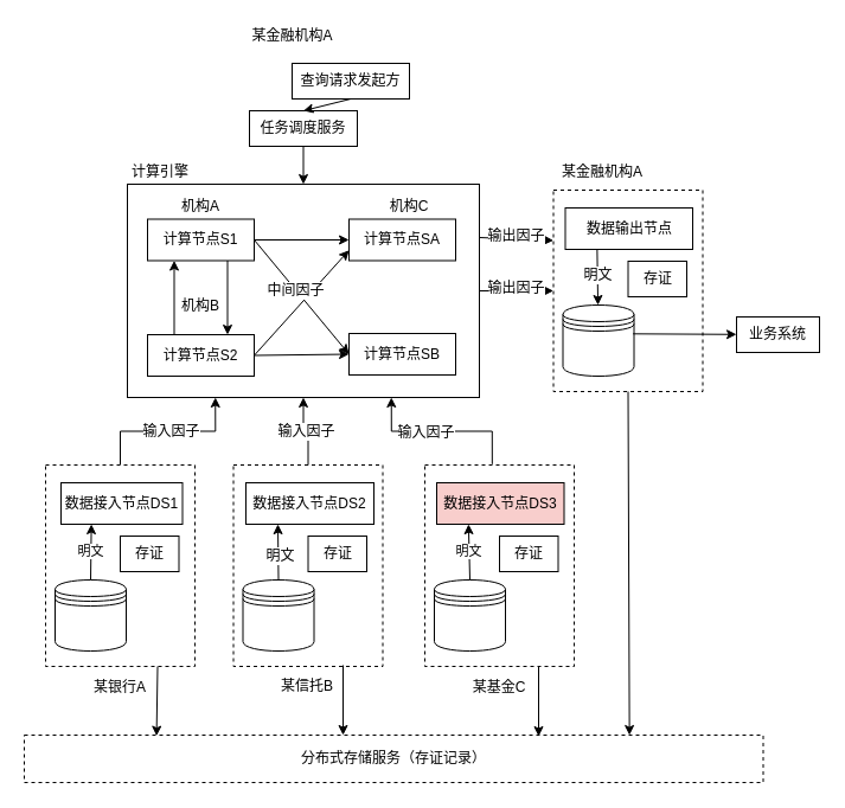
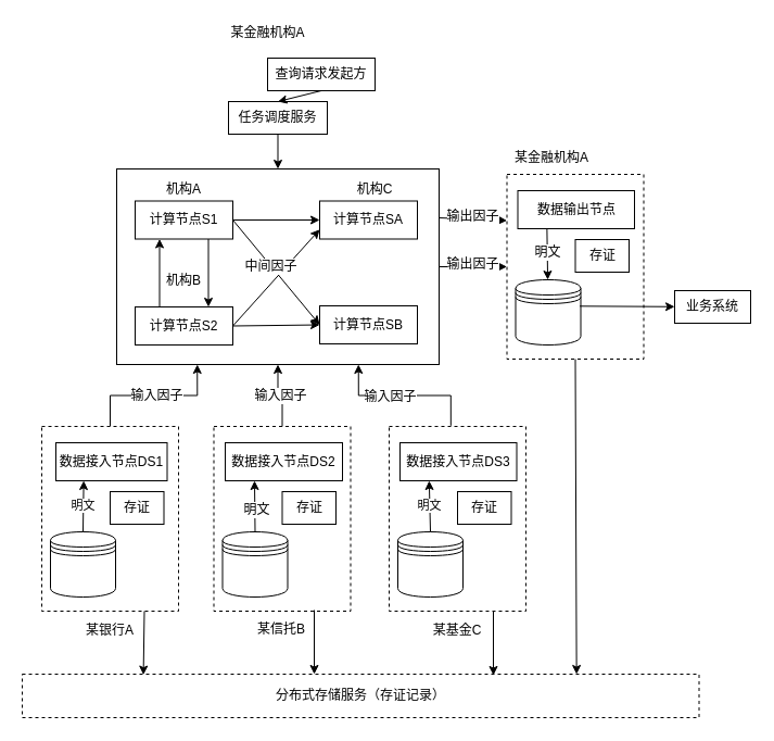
  <mxCell id="0" />
  <mxCell id="1" parent="0" />
  <mxCell id="2" value="" style="rounded=0;whiteSpace=wrap;html=1;dashed=1;" parent="1" vertex="1"><mxGeometry x="196.5" y="392" width="126" height="170" as="geometry" /></mxCell>
  <mxCell id="3" value="" style="rounded=0;whiteSpace=wrap;html=1;fillColor=none;labelPosition=center;verticalLabelPosition=middle;align=center;verticalAlign=middle;" parent="1" vertex="1"><mxGeometry x="107" y="155" width="297" height="180" as="geometry" /></mxCell>
  <mxCell id="4" value="查询请求发起方" style="rounded=0;whiteSpace=wrap;html=1;" parent="1" vertex="1"><mxGeometry x="246" y="53" width="99" height="30" as="geometry" /></mxCell>
  <mxCell id="5" value="" style="edgeStyle=orthogonalEdgeStyle;rounded=0;orthogonalLoop=1;jettySize=auto;html=1;entryX=0.25;entryY=1;entryDx=0;entryDy=0;exitX=0.5;exitY=0;exitDx=0;exitDy=0;" parent="1" source="34" target="3" edge="1"><mxGeometry relative="1" as="geometry"><mxPoint x="104" y="185" as="targetPoint" /><mxPoint x="104" y="395" as="sourcePoint" /></mxGeometry></mxCell>
  <mxCell id="6" value="输入因子" style="text;html=1;align=center;verticalAlign=middle;resizable=0;points=[];labelBackgroundColor=#ffffff;" parent="5" vertex="1" connectable="0"><mxGeometry x="0.038" relative="1" as="geometry"><mxPoint as="offset" /></mxGeometry></mxCell>
  <mxCell id="7" value="数据接入节点DS2" style="rounded=0;whiteSpace=wrap;html=1;" parent="1" vertex="1"><mxGeometry x="207" y="407" width="108" height="35" as="geometry" /></mxCell>
  <mxCell id="8" value="任务调度服务" style="rounded=0;whiteSpace=wrap;html=1;" parent="1" vertex="1"><mxGeometry x="210" y="93" width="91" height="30" as="geometry" /></mxCell>
  <mxCell id="9" value="" style="edgeStyle=orthogonalEdgeStyle;rounded=0;orthogonalLoop=1;jettySize=auto;html=1;entryX=0.75;entryY=1;entryDx=0;entryDy=0;exitX=0.451;exitY=-0.004;exitDx=0;exitDy=0;exitPerimeter=0;" parent="1" source="40" target="3" edge="1"><mxGeometry relative="1" as="geometry"><mxPoint x="407.5" y="395" as="sourcePoint" /><mxPoint x="107" y="364.66" as="targetPoint" /></mxGeometry></mxCell>
  <mxCell id="10" value="输入因子" style="text;html=1;align=center;verticalAlign=middle;resizable=0;points=[];labelBackgroundColor=#ffffff;" parent="9" vertex="1" connectable="0"><mxGeometry x="0.192" y="1" relative="1" as="geometry"><mxPoint as="offset" /></mxGeometry></mxCell>
  <mxCell id="11" value="" style="endArrow=classic;html=1;entryX=0.5;entryY=0;entryDx=0;entryDy=0;exitX=0.5;exitY=1;exitDx=0;exitDy=0;" parent="1" source="8" target="3" edge="1"><mxGeometry width="50" height="50" relative="1" as="geometry"><mxPoint x="154" y="175" as="sourcePoint" /><mxPoint x="204" y="125" as="targetPoint" /></mxGeometry></mxCell>
  <mxCell id="12" value="" style="endArrow=classic;html=1;entryX=0.5;entryY=0;entryDx=0;entryDy=0;exitX=0.5;exitY=1;exitDx=0;exitDy=0;" parent="1" source="4" target="8" edge="1"><mxGeometry width="50" height="50" relative="1" as="geometry"><mxPoint x="154" y="186" as="sourcePoint" /><mxPoint x="204" y="136" as="targetPoint" /></mxGeometry></mxCell>
  <mxCell id="13" value="" style="endArrow=classic;html=1;entryX=0;entryY=0.5;entryDx=0;entryDy=0;" parent="1" source="3" target="49" edge="1"><mxGeometry width="50" height="50" relative="1" as="geometry"><mxPoint x="154" y="185" as="sourcePoint" /><mxPoint x="459" y="245" as="targetPoint" /></mxGeometry></mxCell>
  <mxCell id="14" value="输出因子" style="text;html=1;align=center;verticalAlign=middle;resizable=0;points=[];labelBackgroundColor=#ffffff;" parent="13" vertex="1" connectable="0"><mxGeometry x="-0.056" y="3" relative="1" as="geometry"><mxPoint as="offset" /></mxGeometry></mxCell>
  <mxCell id="15" value="存证" style="rounded=0;whiteSpace=wrap;html=1;fillColor=none;" parent="1" vertex="1"><mxGeometry x="259.5" y="452" width="49.5" height="30" as="geometry" /></mxCell>
  <mxCell id="16" value="计算节点S1" style="rounded=0;whiteSpace=wrap;html=1;fillColor=none;" parent="1" vertex="1"><mxGeometry x="124" y="184.5" width="90" height="35" as="geometry" /></mxCell>
  <mxCell id="17" value="" style="endArrow=classic;html=1;exitX=0.25;exitY=0;exitDx=0;exitDy=0;entryX=0.25;entryY=1;entryDx=0;entryDy=0;" parent="1" source="18" target="16" edge="1"><mxGeometry width="50" height="50" relative="1" as="geometry"><mxPoint x="154" y="255" as="sourcePoint" /><mxPoint x="354" y="240" as="targetPoint" /></mxGeometry></mxCell>
  <mxCell id="18" value="计算节点S2" style="rounded=0;whiteSpace=wrap;html=1;fillColor=none;" parent="1" vertex="1"><mxGeometry x="124" y="282" width="90" height="35" as="geometry" /></mxCell>
  <mxCell id="19" value="计算节点SB" style="rounded=0;whiteSpace=wrap;html=1;fillColor=none;" parent="1" vertex="1"><mxGeometry x="294" y="281" width="90" height="35" as="geometry" /></mxCell>
  <mxCell id="20" value="计算节点SA" style="rounded=0;whiteSpace=wrap;html=1;fillColor=none;" parent="1" vertex="1"><mxGeometry x="294" y="184.5" width="90" height="35" as="geometry" /></mxCell>
  <mxCell id="21" value="" style="endArrow=classic;html=1;exitX=0.75;exitY=1;exitDx=0;exitDy=0;entryX=0.75;entryY=0;entryDx=0;entryDy=0;" parent="1" source="16" target="18" edge="1"><mxGeometry width="50" height="50" relative="1" as="geometry"><mxPoint x="166.5" y="280" as="sourcePoint" /><mxPoint x="166.5" y="232.5" as="targetPoint" /></mxGeometry></mxCell>
  <mxCell id="22" value="" style="endArrow=classic;html=1;exitX=1;exitY=0.5;exitDx=0;exitDy=0;entryX=0;entryY=0.5;entryDx=0;entryDy=0;" parent="1" source="16" target="20" edge="1"><mxGeometry width="50" height="50" relative="1" as="geometry"><mxPoint x="211.5" y="232.5" as="sourcePoint" /><mxPoint x="211.5" y="280" as="targetPoint" /></mxGeometry></mxCell>
  <mxCell id="23" value="" style="endArrow=classic;html=1;exitX=1;exitY=0.5;exitDx=0;exitDy=0;entryX=0;entryY=0.5;entryDx=0;entryDy=0;" parent="1" source="18" target="19" edge="1"><mxGeometry width="50" height="50" relative="1" as="geometry"><mxPoint x="211.5" y="232.5" as="sourcePoint" /><mxPoint x="211.5" y="280" as="targetPoint" /></mxGeometry></mxCell>
  <mxCell id="24" value="" style="endArrow=classic;html=1;exitX=1;exitY=0.5;exitDx=0;exitDy=0;entryX=0;entryY=0.75;entryDx=0;entryDy=0;" parent="1" source="18" target="20" edge="1"><mxGeometry width="50" height="50" relative="1" as="geometry"><mxPoint x="211.5" y="232.5" as="sourcePoint" /><mxPoint x="211.5" y="280" as="targetPoint" /></mxGeometry></mxCell>
  <mxCell id="25" value="" style="endArrow=classic;html=1;exitX=1;exitY=0.5;exitDx=0;exitDy=0;entryX=0;entryY=0.5;entryDx=0;entryDy=0;" parent="1" source="16" target="19" edge="1"><mxGeometry width="50" height="50" relative="1" as="geometry"><mxPoint x="224" y="297.5" as="sourcePoint" /><mxPoint x="304" y="223.75" as="targetPoint" /></mxGeometry></mxCell>
  <mxCell id="26" value="中间因子" style="text;html=1;align=center;verticalAlign=middle;resizable=0;points=[];labelBackgroundColor=#ffffff;" parent="25" vertex="1" connectable="0"><mxGeometry x="-0.128" y="-1" relative="1" as="geometry"><mxPoint as="offset" /></mxGeometry></mxCell>
  <mxCell id="27" value="机构C" style="text;html=1;strokeColor=none;fillColor=none;align=center;verticalAlign=middle;whiteSpace=wrap;rounded=0;" parent="1" vertex="1"><mxGeometry x="315" y="163.5" width="60" height="20" as="geometry" /></mxCell>
  <mxCell id="28" value="机构A" style="text;html=1;strokeColor=none;fillColor=none;align=center;verticalAlign=middle;whiteSpace=wrap;rounded=0;" parent="1" vertex="1"><mxGeometry x="139" y="163.5" width="60" height="20" as="geometry" /></mxCell>
  <mxCell id="29" value="机构B" style="text;html=1;strokeColor=none;fillColor=none;align=center;verticalAlign=middle;whiteSpace=wrap;rounded=0;" parent="1" vertex="1"><mxGeometry x="139" y="248" width="60" height="20" as="geometry" /></mxCell>
  <mxCell id="30" value="" style="shape=datastore;whiteSpace=wrap;html=1;" parent="1" vertex="1"><mxGeometry x="204.5" y="489" width="60" height="60" as="geometry" /></mxCell>
  <mxCell id="31" value="" style="endArrow=classic;html=1;exitX=0.5;exitY=0;exitDx=0;exitDy=0;entryX=0.25;entryY=1;entryDx=0;entryDy=0;" parent="1" source="30" target="7" edge="1"><mxGeometry width="50" height="50" relative="1" as="geometry"><mxPoint x="259" y="452" as="sourcePoint" /><mxPoint x="309" y="402" as="targetPoint" /></mxGeometry></mxCell>
  <mxCell id="32" value="明文" style="text;html=1;align=center;verticalAlign=middle;resizable=0;points=[];labelBackgroundColor=#ffffff;" parent="31" vertex="1" connectable="0"><mxGeometry x="-0.142" y="-1" relative="1" as="geometry"><mxPoint as="offset" /></mxGeometry></mxCell>
  <mxCell id="33" value="某信托B" style="text;html=1;strokeColor=none;fillColor=none;align=center;verticalAlign=middle;whiteSpace=wrap;rounded=0;" parent="1" vertex="1"><mxGeometry x="229" y="569" width="60" height="20" as="geometry" /></mxCell>
  <mxCell id="34" value="" style="rounded=0;whiteSpace=wrap;html=1;dashed=1;" parent="1" vertex="1"><mxGeometry x="38" y="392" width="126" height="170" as="geometry" /></mxCell>
  <mxCell id="35" value="数据接入节点DS1" style="rounded=0;whiteSpace=wrap;html=1;" parent="1" vertex="1"><mxGeometry x="51" y="407" width="102.5" height="35" as="geometry" /></mxCell>
  <mxCell id="36" value="存证" style="rounded=0;whiteSpace=wrap;html=1;fillColor=none;" parent="1" vertex="1"><mxGeometry x="101" y="452" width="49.5" height="30" as="geometry" /></mxCell>
  <mxCell id="37" value="" style="shape=datastore;whiteSpace=wrap;html=1;" parent="1" vertex="1"><mxGeometry x="46" y="489" width="60" height="60" as="geometry" /></mxCell>
  <mxCell id="38" value="明文" style="endArrow=classic;html=1;exitX=0.5;exitY=0;exitDx=0;exitDy=0;entryX=0.25;entryY=1;entryDx=0;entryDy=0;" parent="1" source="37" target="35" edge="1"><mxGeometry width="50" height="50" relative="1" as="geometry"><mxPoint x="100.5" y="452" as="sourcePoint" /><mxPoint x="150.5" y="402" as="targetPoint" /></mxGeometry></mxCell>
  <mxCell id="39" value="某银行A" style="text;html=1;strokeColor=none;fillColor=none;align=center;verticalAlign=middle;whiteSpace=wrap;rounded=0;" parent="1" vertex="1"><mxGeometry x="70.5" y="570" width="60" height="20" as="geometry" /></mxCell>
  <mxCell id="40" value="" style="rounded=0;whiteSpace=wrap;html=1;dashed=1;" parent="1" vertex="1"><mxGeometry x="358" y="392" width="126" height="170" as="geometry" /></mxCell>
- <mxCell id="41" value="数据接入节点DS3" style="rounded=0;whiteSpace=wrap;html=1;fillColor=#f8cecc;" parent="1" vertex="1"><mxGeometry x="368" y="407" width="107.5" height="35" as="geometry" /></mxCell>
+ <mxCell id="41" value="数据接入节点DS3" style="rounded=0;whiteSpace=wrap;html=1;" parent="1" vertex="1"><mxGeometry x="368" y="407" width="107.5" height="35" as="geometry" /></mxCell>
  <mxCell id="42" value="存证" style="rounded=0;whiteSpace=wrap;html=1;fillColor=none;" parent="1" vertex="1"><mxGeometry x="421" y="452" width="49.5" height="30" as="geometry" /></mxCell>
  <mxCell id="43" value="" style="shape=datastore;whiteSpace=wrap;html=1;" parent="1" vertex="1"><mxGeometry x="366" y="489" width="60" height="60" as="geometry" /></mxCell>
  <mxCell id="44" value="明文" style="endArrow=classic;html=1;exitX=0.5;exitY=0;exitDx=0;exitDy=0;entryX=0.25;entryY=1;entryDx=0;entryDy=0;" parent="1" source="43" target="41" edge="1"><mxGeometry width="50" height="50" relative="1" as="geometry"><mxPoint x="420.5" y="452" as="sourcePoint" /><mxPoint x="470.5" y="402" as="targetPoint" /></mxGeometry></mxCell>
  <mxCell id="45" value="某基金C" style="text;html=1;strokeColor=none;fillColor=none;align=center;verticalAlign=middle;whiteSpace=wrap;rounded=0;" parent="1" vertex="1"><mxGeometry x="390.5" y="570" width="60" height="20" as="geometry" /></mxCell>
  <mxCell id="46" value="" style="edgeStyle=orthogonalEdgeStyle;rounded=0;orthogonalLoop=1;jettySize=auto;html=1;entryX=0.5;entryY=1;entryDx=0;entryDy=0;" parent="1" source="2" target="3" edge="1"><mxGeometry relative="1" as="geometry"><mxPoint x="191.25" y="345" as="targetPoint" /><mxPoint x="114" y="405" as="sourcePoint" /></mxGeometry></mxCell>
  <mxCell id="47" value="输入因子" style="text;html=1;align=center;verticalAlign=middle;resizable=0;points=[];labelBackgroundColor=#ffffff;" parent="46" vertex="1" connectable="0"><mxGeometry x="0.018" relative="1" as="geometry"><mxPoint as="offset" /></mxGeometry></mxCell>
  <mxCell id="48" value="某金融机构A" style="text;html=1;strokeColor=none;fillColor=none;align=center;verticalAlign=middle;whiteSpace=wrap;rounded=0;" parent="1" vertex="1"><mxGeometry x="207" y="20" width="79.25" height="20" as="geometry" /></mxCell>
  <mxCell id="49" value="" style="rounded=0;whiteSpace=wrap;html=1;dashed=1;" parent="1" vertex="1"><mxGeometry x="466.5" y="160" width="126" height="170" as="geometry" /></mxCell>
  <mxCell id="50" value="数据输出节点" style="rounded=0;whiteSpace=wrap;html=1;" parent="1" vertex="1"><mxGeometry x="476.5" y="175" width="107.5" height="35" as="geometry" /></mxCell>
  <mxCell id="51" value="存证" style="rounded=0;whiteSpace=wrap;html=1;fillColor=none;" parent="1" vertex="1"><mxGeometry x="529.5" y="220" width="49.5" height="30" as="geometry" /></mxCell>
  <mxCell id="52" value="" style="shape=datastore;whiteSpace=wrap;html=1;" parent="1" vertex="1"><mxGeometry x="474.5" y="257" width="60" height="60" as="geometry" /></mxCell>
  <mxCell id="53" value="" style="endArrow=classic;html=1;exitX=0.25;exitY=1;exitDx=0;exitDy=0;" parent="1" source="50" target="52" edge="1"><mxGeometry width="50" height="50" relative="1" as="geometry"><mxPoint x="529" y="220" as="sourcePoint" /><mxPoint x="579" y="170" as="targetPoint" /></mxGeometry></mxCell>
  <mxCell id="54" value="明文" style="text;html=1;align=center;verticalAlign=middle;resizable=0;points=[];labelBackgroundColor=#ffffff;" parent="53" vertex="1" connectable="0"><mxGeometry x="-0.057" relative="1" as="geometry"><mxPoint as="offset" /></mxGeometry></mxCell>
  <mxCell id="55" value="某金融机构A" style="text;html=1;strokeColor=none;fillColor=none;align=center;verticalAlign=middle;whiteSpace=wrap;rounded=0;" parent="1" vertex="1"><mxGeometry x="466.5" y="135" width="81.75" height="20" as="geometry" /></mxCell>
  <mxCell id="56" value="分布式存储服务（存证记录）" style="rounded=0;whiteSpace=wrap;html=1;dashed=1;" parent="1" vertex="1"><mxGeometry x="20" y="620" width="623.5" height="40" as="geometry" /></mxCell>
  <mxCell id="57" value="" style="endArrow=classic;html=1;exitX=0.985;exitY=0.405;exitDx=0;exitDy=0;exitPerimeter=0;" parent="1" source="52" target="58" edge="1"><mxGeometry width="50" height="50" relative="1" as="geometry"><mxPoint x="534" y="290" as="sourcePoint" /><mxPoint x="624" y="280" as="targetPoint" /></mxGeometry></mxCell>
  <mxCell id="58" value="业务系统" style="rounded=0;whiteSpace=wrap;html=1;" parent="1" vertex="1"><mxGeometry x="621" y="267" width="70" height="30" as="geometry" /></mxCell>
  <mxCell id="59" value="" style="endArrow=classic;html=1;exitX=0.5;exitY=1;exitDx=0;exitDy=0;entryX=0.819;entryY=0;entryDx=0;entryDy=0;entryPerimeter=0;" parent="1" source="49" target="56" edge="1"><mxGeometry width="50" height="50" relative="1" as="geometry"><mxPoint x="304" y="500" as="sourcePoint" /><mxPoint x="354" y="450" as="targetPoint" /></mxGeometry></mxCell>
  <mxCell id="60" value="" style="endArrow=classic;html=1;exitX=0.75;exitY=1;exitDx=0;exitDy=0;entryX=0.179;entryY=0.015;entryDx=0;entryDy=0;entryPerimeter=0;" parent="1" source="34" target="56" edge="1"><mxGeometry width="50" height="50" relative="1" as="geometry"><mxPoint x="126" y="560" as="sourcePoint" /><mxPoint x="126" y="620" as="targetPoint" /></mxGeometry></mxCell>
  <mxCell id="61" value="" style="endArrow=classic;html=1;entryX=0.179;entryY=0.015;entryDx=0;entryDy=0;entryPerimeter=0;" parent="1" edge="1"><mxGeometry width="50" height="50" relative="1" as="geometry"><mxPoint x="289" y="561" as="sourcePoint" /><mxPoint x="288.996" y="620" as="targetPoint" /></mxGeometry></mxCell>
  <mxCell id="62" value="" style="endArrow=classic;html=1;entryX=0.179;entryY=0.015;entryDx=0;entryDy=0;entryPerimeter=0;" parent="1" edge="1"><mxGeometry width="50" height="50" relative="1" as="geometry"><mxPoint x="454" y="562" as="sourcePoint" /><mxPoint x="453.996" y="621" as="targetPoint" /></mxGeometry></mxCell>
- <mxCell id="63" value="计算引擎" style="text;html=1;strokeColor=none;fillColor=none;align=center;verticalAlign=middle;whiteSpace=wrap;rounded=0;" parent="1" vertex="1"><mxGeometry x="106" y="135" width="58" height="20" as="geometry" /></mxCell>
  <mxCell id="64" value="" style="endArrow=classic;html=1;entryX=0;entryY=0.25;entryDx=0;entryDy=0;exitX=1;exitY=0.25;exitDx=0;exitDy=0;" parent="1" source="3" target="49" edge="1"><mxGeometry width="50" height="50" relative="1" as="geometry"><mxPoint x="394" y="212" as="sourcePoint" /><mxPoint x="476.5" y="255" as="targetPoint" /></mxGeometry></mxCell>
  <mxCell id="65" value="输出因子" style="text;html=1;align=center;verticalAlign=middle;resizable=0;points=[];labelBackgroundColor=#ffffff;" parent="64" vertex="1" connectable="0"><mxGeometry x="-0.056" y="3" relative="1" as="geometry"><mxPoint as="offset" /></mxGeometry></mxCell>
